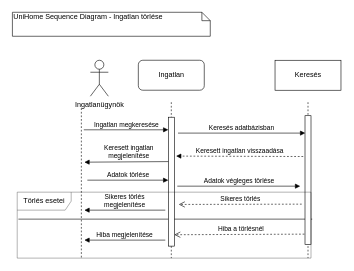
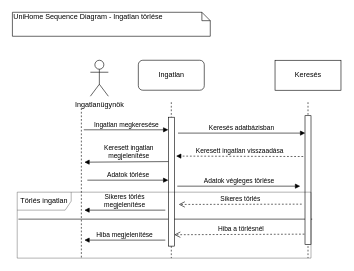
  <mxCell id="0" />
  <mxCell id="1" parent="0" />
  <mxCell id="2" value="UniHome Sequence Diagram - Ingatlan törlése" style="shape=note;whiteSpace=wrap;html=1;size=14;verticalAlign=top;align=left;spacingTop=-6;" parent="1" vertex="1"><mxGeometry x="20" y="20" width="330" height="40" as="geometry" /></mxCell>
  <mxCell id="3" value="Ingatlan" style="html=1;rounded=1;" parent="1" vertex="1"><mxGeometry x="230" y="100" width="110" height="50" as="geometry" /></mxCell>
  <mxCell id="4" value="Keresés" style="html=1;" parent="1" vertex="1"><mxGeometry x="458" y="100" width="110" height="50" as="geometry" /></mxCell>
  <mxCell id="5" value="Ingatlan megkeresése" style="html=1;verticalAlign=bottom;endArrow=block;" parent="1" edge="1"><mxGeometry width="80" relative="1" as="geometry"><mxPoint x="139" y="216" as="sourcePoint" /><mxPoint x="280" y="216" as="targetPoint" /></mxGeometry></mxCell>
  <mxCell id="6" value="&lt;div&gt;Keresett ingatlan&lt;/div&gt;&lt;div&gt; megjelenítése&lt;/div&gt;" style="html=1;verticalAlign=bottom;endArrow=block;exitX=0.3;exitY=0.376;exitDx=0;exitDy=0;exitPerimeter=0;" parent="1" edge="1"><mxGeometry width="80" relative="1" as="geometry"><mxPoint x="288" y="268.96" as="sourcePoint" /><mxPoint x="140" y="270" as="targetPoint" /></mxGeometry></mxCell>
  <mxCell id="7" value="Keresés adatbázisban" style="html=1;verticalAlign=bottom;endArrow=block;entryX=0.04;entryY=0.15;entryDx=0;entryDy=0;entryPerimeter=0;exitX=1.12;exitY=0.15;exitDx=0;exitDy=0;exitPerimeter=0;" parent="1" edge="1"><mxGeometry width="80" relative="1" as="geometry"><mxPoint x="296.2" y="221.5" as="sourcePoint" /><mxPoint x="508.4" y="221.5" as="targetPoint" /></mxGeometry></mxCell>
  <mxCell id="8" value="Keresett ingatlan visszaadása" style="html=1;verticalAlign=bottom;endArrow=block;entryX=1.3;entryY=0.133;entryDx=0;entryDy=0;entryPerimeter=0;exitX=-0.3;exitY=0.336;exitDx=0;exitDy=0;exitPerimeter=0;dashed=1;" parent="1" edge="1"><mxGeometry width="80" relative="1" as="geometry"><mxPoint x="505" y="260.56" as="sourcePoint" /><mxPoint x="293" y="259.85" as="targetPoint" /></mxGeometry></mxCell>
  <mxCell id="9" value="Ingatlanügynök" style="shape=umlActor;verticalLabelPosition=bottom;labelBackgroundColor=#ffffff;verticalAlign=top;html=1;" parent="1" vertex="1"><mxGeometry x="150" y="100" width="30" height="60" as="geometry" /></mxCell>
  <mxCell id="10" value="" style="line;strokeWidth=1;fillColor=none;align=left;verticalAlign=middle;spacingTop=-1;spacingLeft=3;spacingRight=3;rotatable=0;labelPosition=right;points=[];portConstraint=eastwest;dashed=1;flipH=0;flipV=0;direction=south;" parent="1" vertex="1"><mxGeometry x="125" y="180" width="20" height="250" as="geometry" /></mxCell>
  <mxCell id="11" value="" style="line;strokeWidth=1;fillColor=none;align=left;verticalAlign=middle;spacingTop=-1;spacingLeft=3;spacingRight=3;rotatable=0;labelPosition=right;points=[];portConstraint=eastwest;dashed=1;flipH=0;flipV=0;direction=south;" parent="1" vertex="1"><mxGeometry x="275" y="170" width="20" height="260" as="geometry" /></mxCell>
  <mxCell id="12" value="" style="line;strokeWidth=1;fillColor=none;align=left;verticalAlign=middle;spacingTop=-1;spacingLeft=3;spacingRight=3;rotatable=0;labelPosition=right;points=[];portConstraint=eastwest;dashed=1;flipH=0;flipV=0;direction=south;" parent="1" vertex="1"><mxGeometry x="503" y="170" width="20" height="260" as="geometry" /></mxCell>
  <mxCell id="13" value="Adatok törlése" style="html=1;verticalAlign=bottom;endArrow=block;" parent="1" edge="1"><mxGeometry width="80" relative="1" as="geometry"><mxPoint x="145" y="300" as="sourcePoint" /><mxPoint x="280" y="300" as="targetPoint" /></mxGeometry></mxCell>
  <mxCell id="14" value="Adatok végleges törlése" style="html=1;verticalAlign=bottom;endArrow=block;" parent="1" edge="1"><mxGeometry width="80" relative="1" as="geometry"><mxPoint x="295" y="310" as="sourcePoint" /><mxPoint x="500" y="310" as="targetPoint" /></mxGeometry></mxCell>
  <mxCell id="15" value="" style="line;strokeWidth=1;fillColor=none;align=left;verticalAlign=middle;spacingTop=-1;spacingLeft=3;spacingRight=3;rotatable=0;labelPosition=right;points=[];portConstraint=eastwest;" parent="1" vertex="1"><mxGeometry x="30" y="360" width="490" height="10" as="geometry" /></mxCell>
  <mxCell id="16" value="&lt;div&gt;Sikeres törlés&lt;/div&gt;" style="html=1;verticalAlign=bottom;endArrow=open;dashed=1;endSize=8;" parent="1" edge="1"><mxGeometry relative="1" as="geometry"><mxPoint x="502.5" y="340" as="sourcePoint" /><mxPoint x="297.5" y="340.5" as="targetPoint" /></mxGeometry></mxCell>
  <mxCell id="17" value="&lt;div&gt;Sikeres törlés&lt;/div&gt;&lt;div&gt;megjelenítése&lt;br&gt;&lt;/div&gt;" style="html=1;verticalAlign=bottom;endArrow=block;" parent="1" edge="1"><mxGeometry width="80" relative="1" as="geometry"><mxPoint x="275" y="350" as="sourcePoint" /><mxPoint x="140" y="350" as="targetPoint" /></mxGeometry></mxCell>
  <mxCell id="18" value="&lt;div&gt;Hiba a törlésnél&lt;/div&gt;" style="html=1;verticalAlign=bottom;endArrow=open;dashed=1;endSize=8;" parent="1" edge="1"><mxGeometry relative="1" as="geometry"><mxPoint x="513" y="390" as="sourcePoint" /><mxPoint x="290" y="391" as="targetPoint" /></mxGeometry></mxCell>
  <mxCell id="19" value="Hiba megjelenítése" style="html=1;verticalAlign=bottom;endArrow=block;" parent="1" edge="1"><mxGeometry width="80" relative="1" as="geometry"><mxPoint x="275" y="400" as="sourcePoint" /><mxPoint x="140" y="400" as="targetPoint" /></mxGeometry></mxCell>
  <mxCell id="20" value="" style="html=1;points=[];perimeter=orthogonalPerimeter;" parent="1" vertex="1"><mxGeometry x="280" y="195" width="10" height="215" as="geometry" /></mxCell>
  <mxCell id="21" value="" style="html=1;points=[];perimeter=orthogonalPerimeter;" parent="1" vertex="1"><mxGeometry x="508" y="192.5" width="10" height="215" as="geometry" /></mxCell>
- <mxCell id="22" value="Törlés esetei" style="shape=umlFrame;whiteSpace=wrap;html=1;shadow=0;comic=0;gradientColor=none;opacity=50;swimlaneFillColor=none;fillColor=#ffffff;width=90;height=30;" parent="1" vertex="1"><mxGeometry x="28" y="320" width="490" height="110" as="geometry" /></mxCell>
+ <mxCell id="22" value="Törlés ingatlan" style="shape=umlFrame;whiteSpace=wrap;html=1;shadow=0;comic=0;gradientColor=none;opacity=50;swimlaneFillColor=none;fillColor=#ffffff;width=90;height=30;" parent="1" vertex="1"><mxGeometry x="28" y="320" width="490" height="110" as="geometry" /></mxCell>
